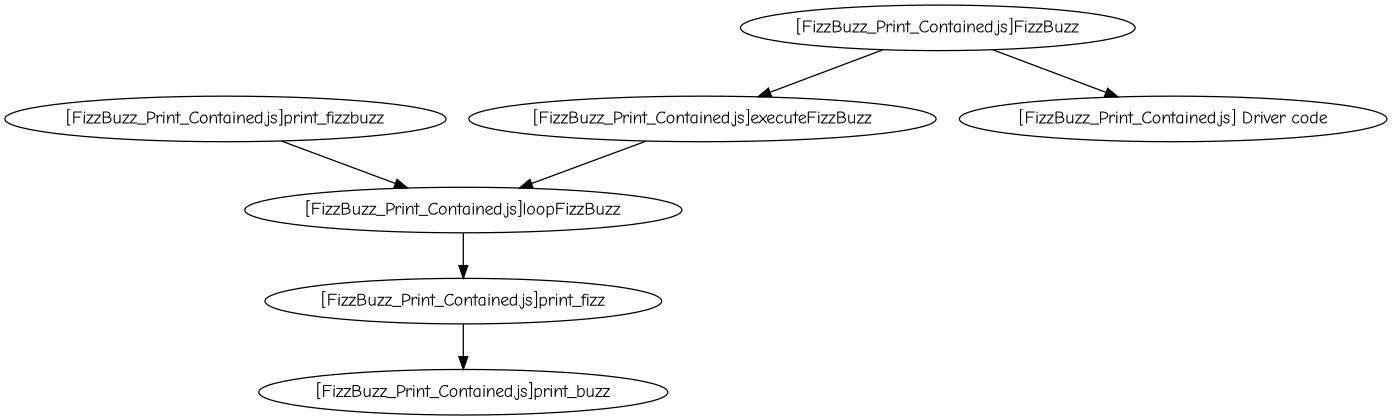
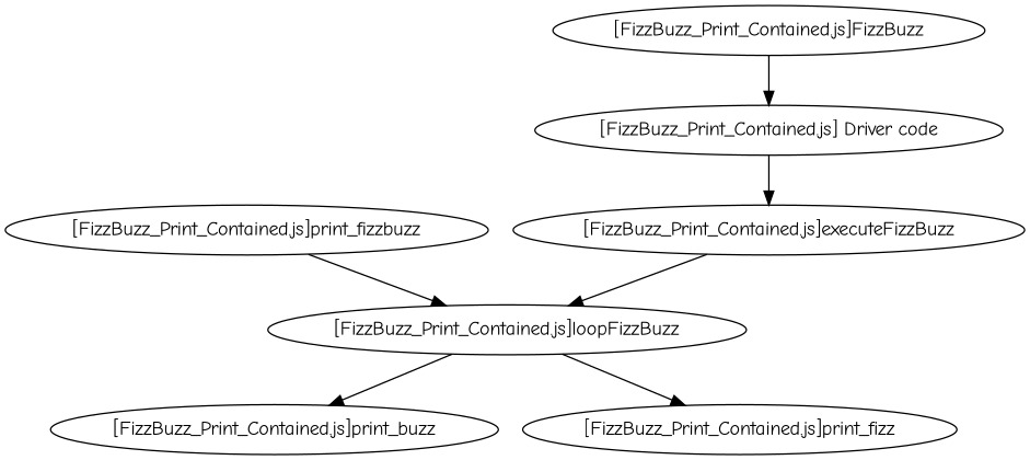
  strict digraph {
    fontname="Comic Neue"
    node [fontname="Comic Neue"]
    edge [fontname="Comic Neue"]
    "[FizzBuzz_Print_Contained.js]loopFizzBuzz"
    "[FizzBuzz_Print_Contained.js]print_buzz"
    "[FizzBuzz_Print_Contained.js]print_fizz"
    "[FizzBuzz_Print_Contained.js]print_fizzbuzz"
    "[FizzBuzz_Print_Contained.js]executeFizzBuzz"
    "[FizzBuzz_Print_Contained.js]FizzBuzz"
    "[FizzBuzz_Print_Contained.js] Driver code"
-   "[FizzBuzz_Print_Contained.js]print_fizz" -> "[FizzBuzz_Print_Contained.js]print_buzz"
+   "[FizzBuzz_Print_Contained.js]loopFizzBuzz" -> "[FizzBuzz_Print_Contained.js]print_buzz"
    "[FizzBuzz_Print_Contained.js]loopFizzBuzz" -> "[FizzBuzz_Print_Contained.js]print_fizz"
    "[FizzBuzz_Print_Contained.js]print_fizzbuzz" -> "[FizzBuzz_Print_Contained.js]loopFizzBuzz"
    "[FizzBuzz_Print_Contained.js]executeFizzBuzz" -> "[FizzBuzz_Print_Contained.js]loopFizzBuzz"
-   "[FizzBuzz_Print_Contained.js]FizzBuzz" -> "[FizzBuzz_Print_Contained.js]executeFizzBuzz"
+   "[FizzBuzz_Print_Contained.js] Driver code" -> "[FizzBuzz_Print_Contained.js]executeFizzBuzz"
    "[FizzBuzz_Print_Contained.js]FizzBuzz" -> "[FizzBuzz_Print_Contained.js] Driver code"
  }
